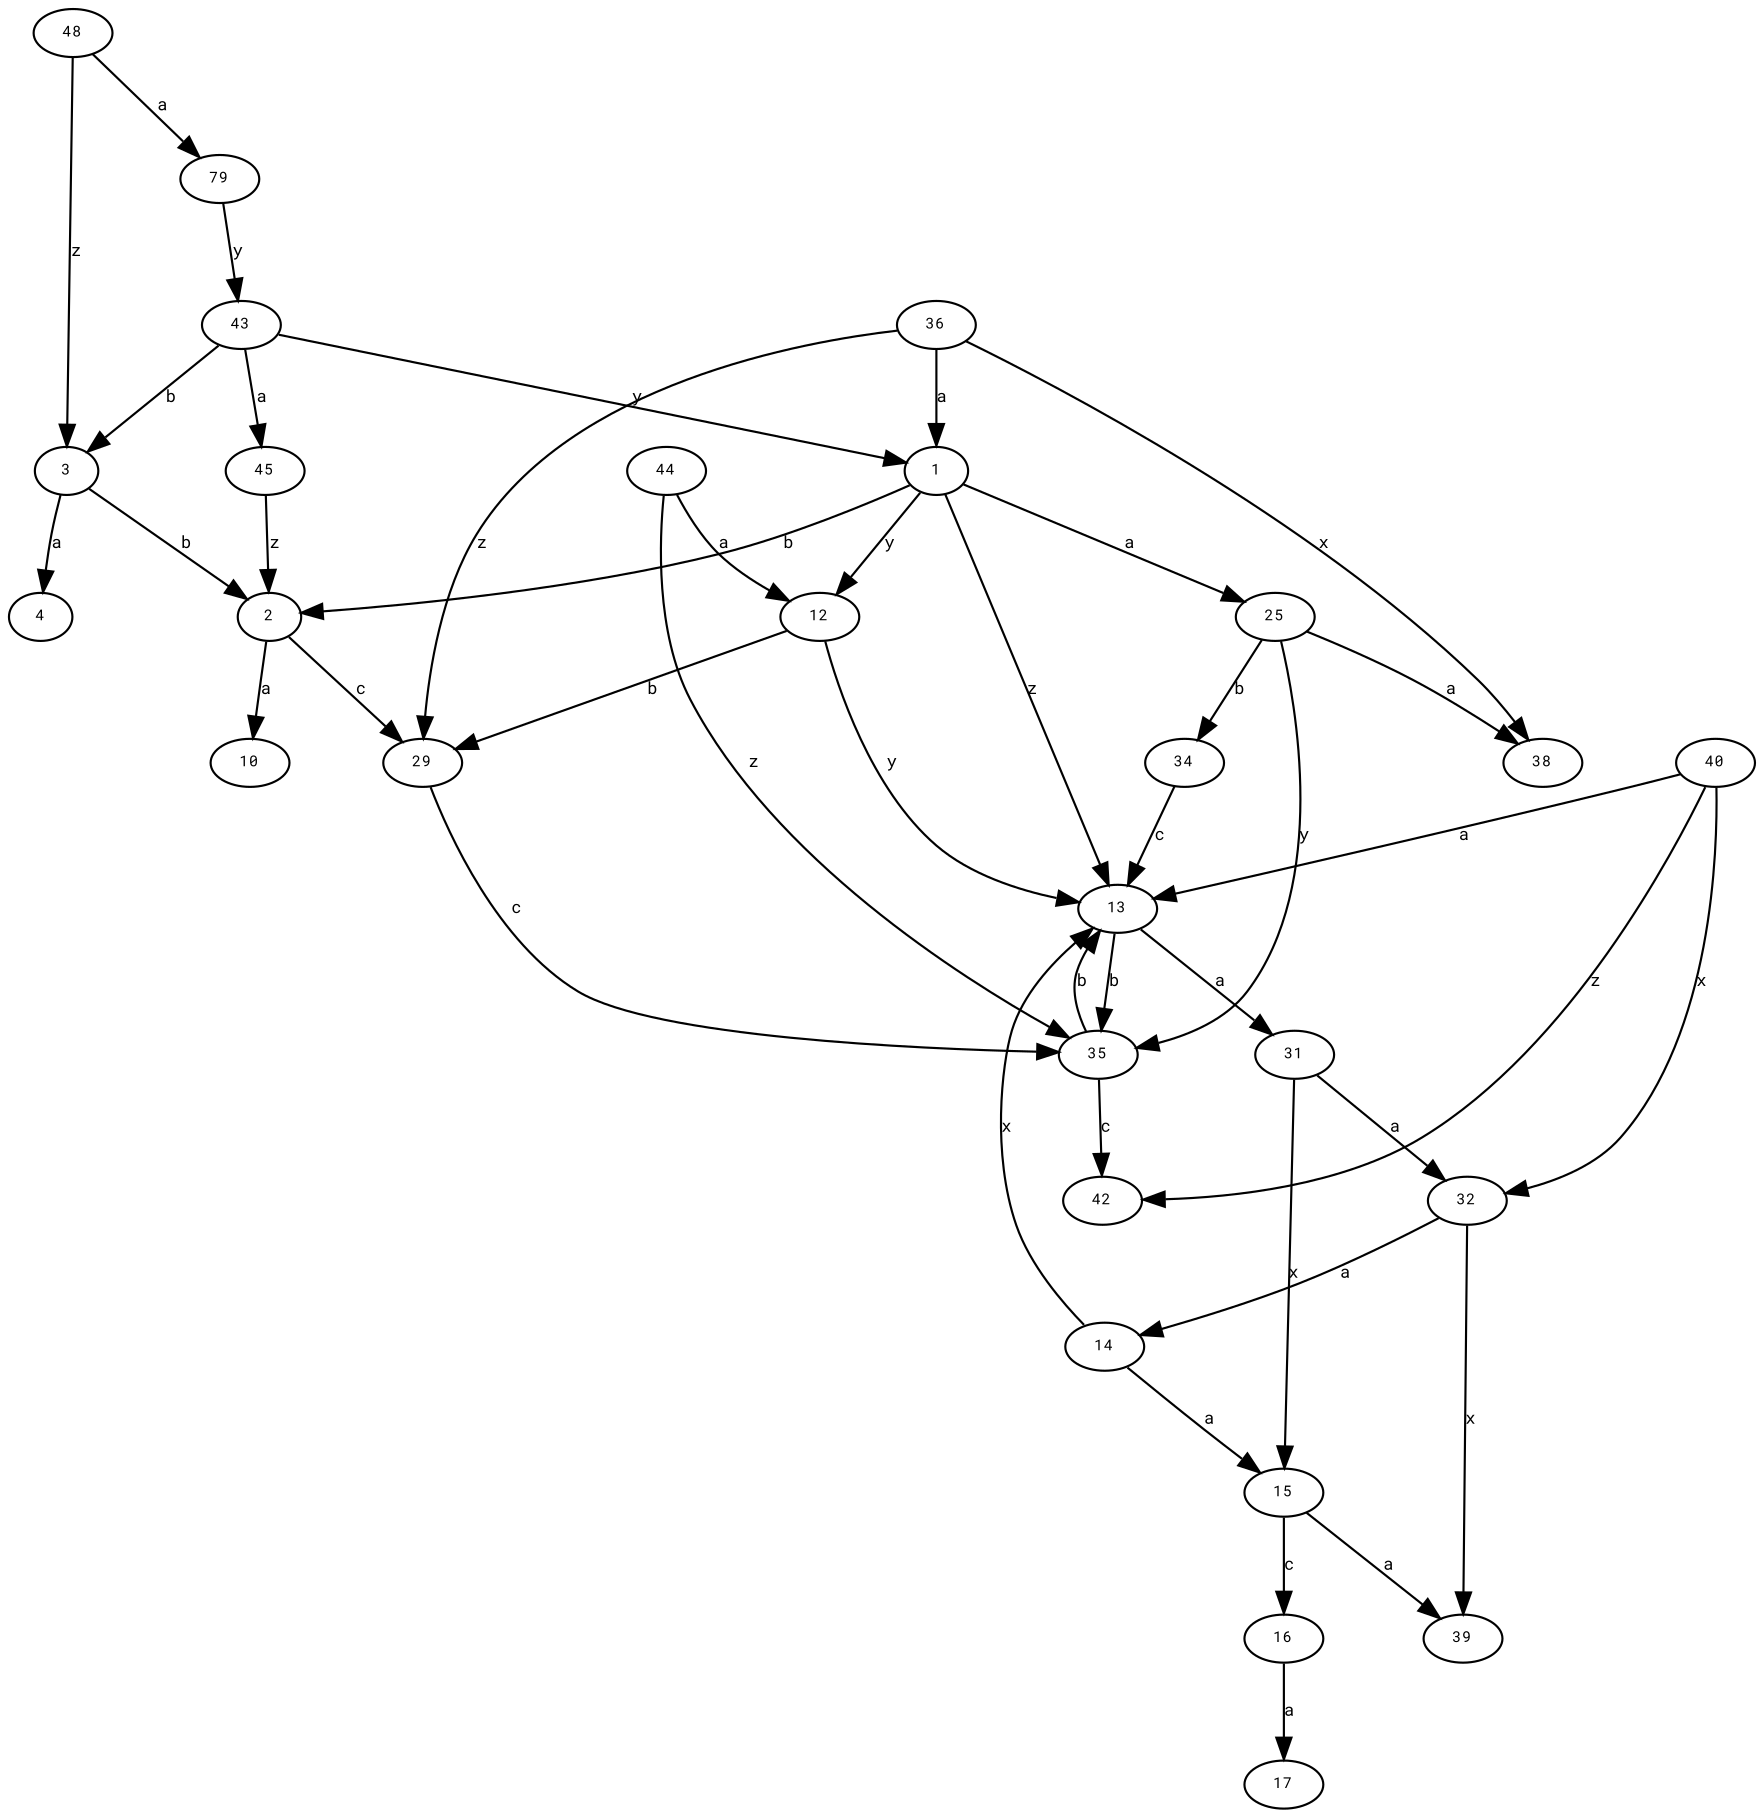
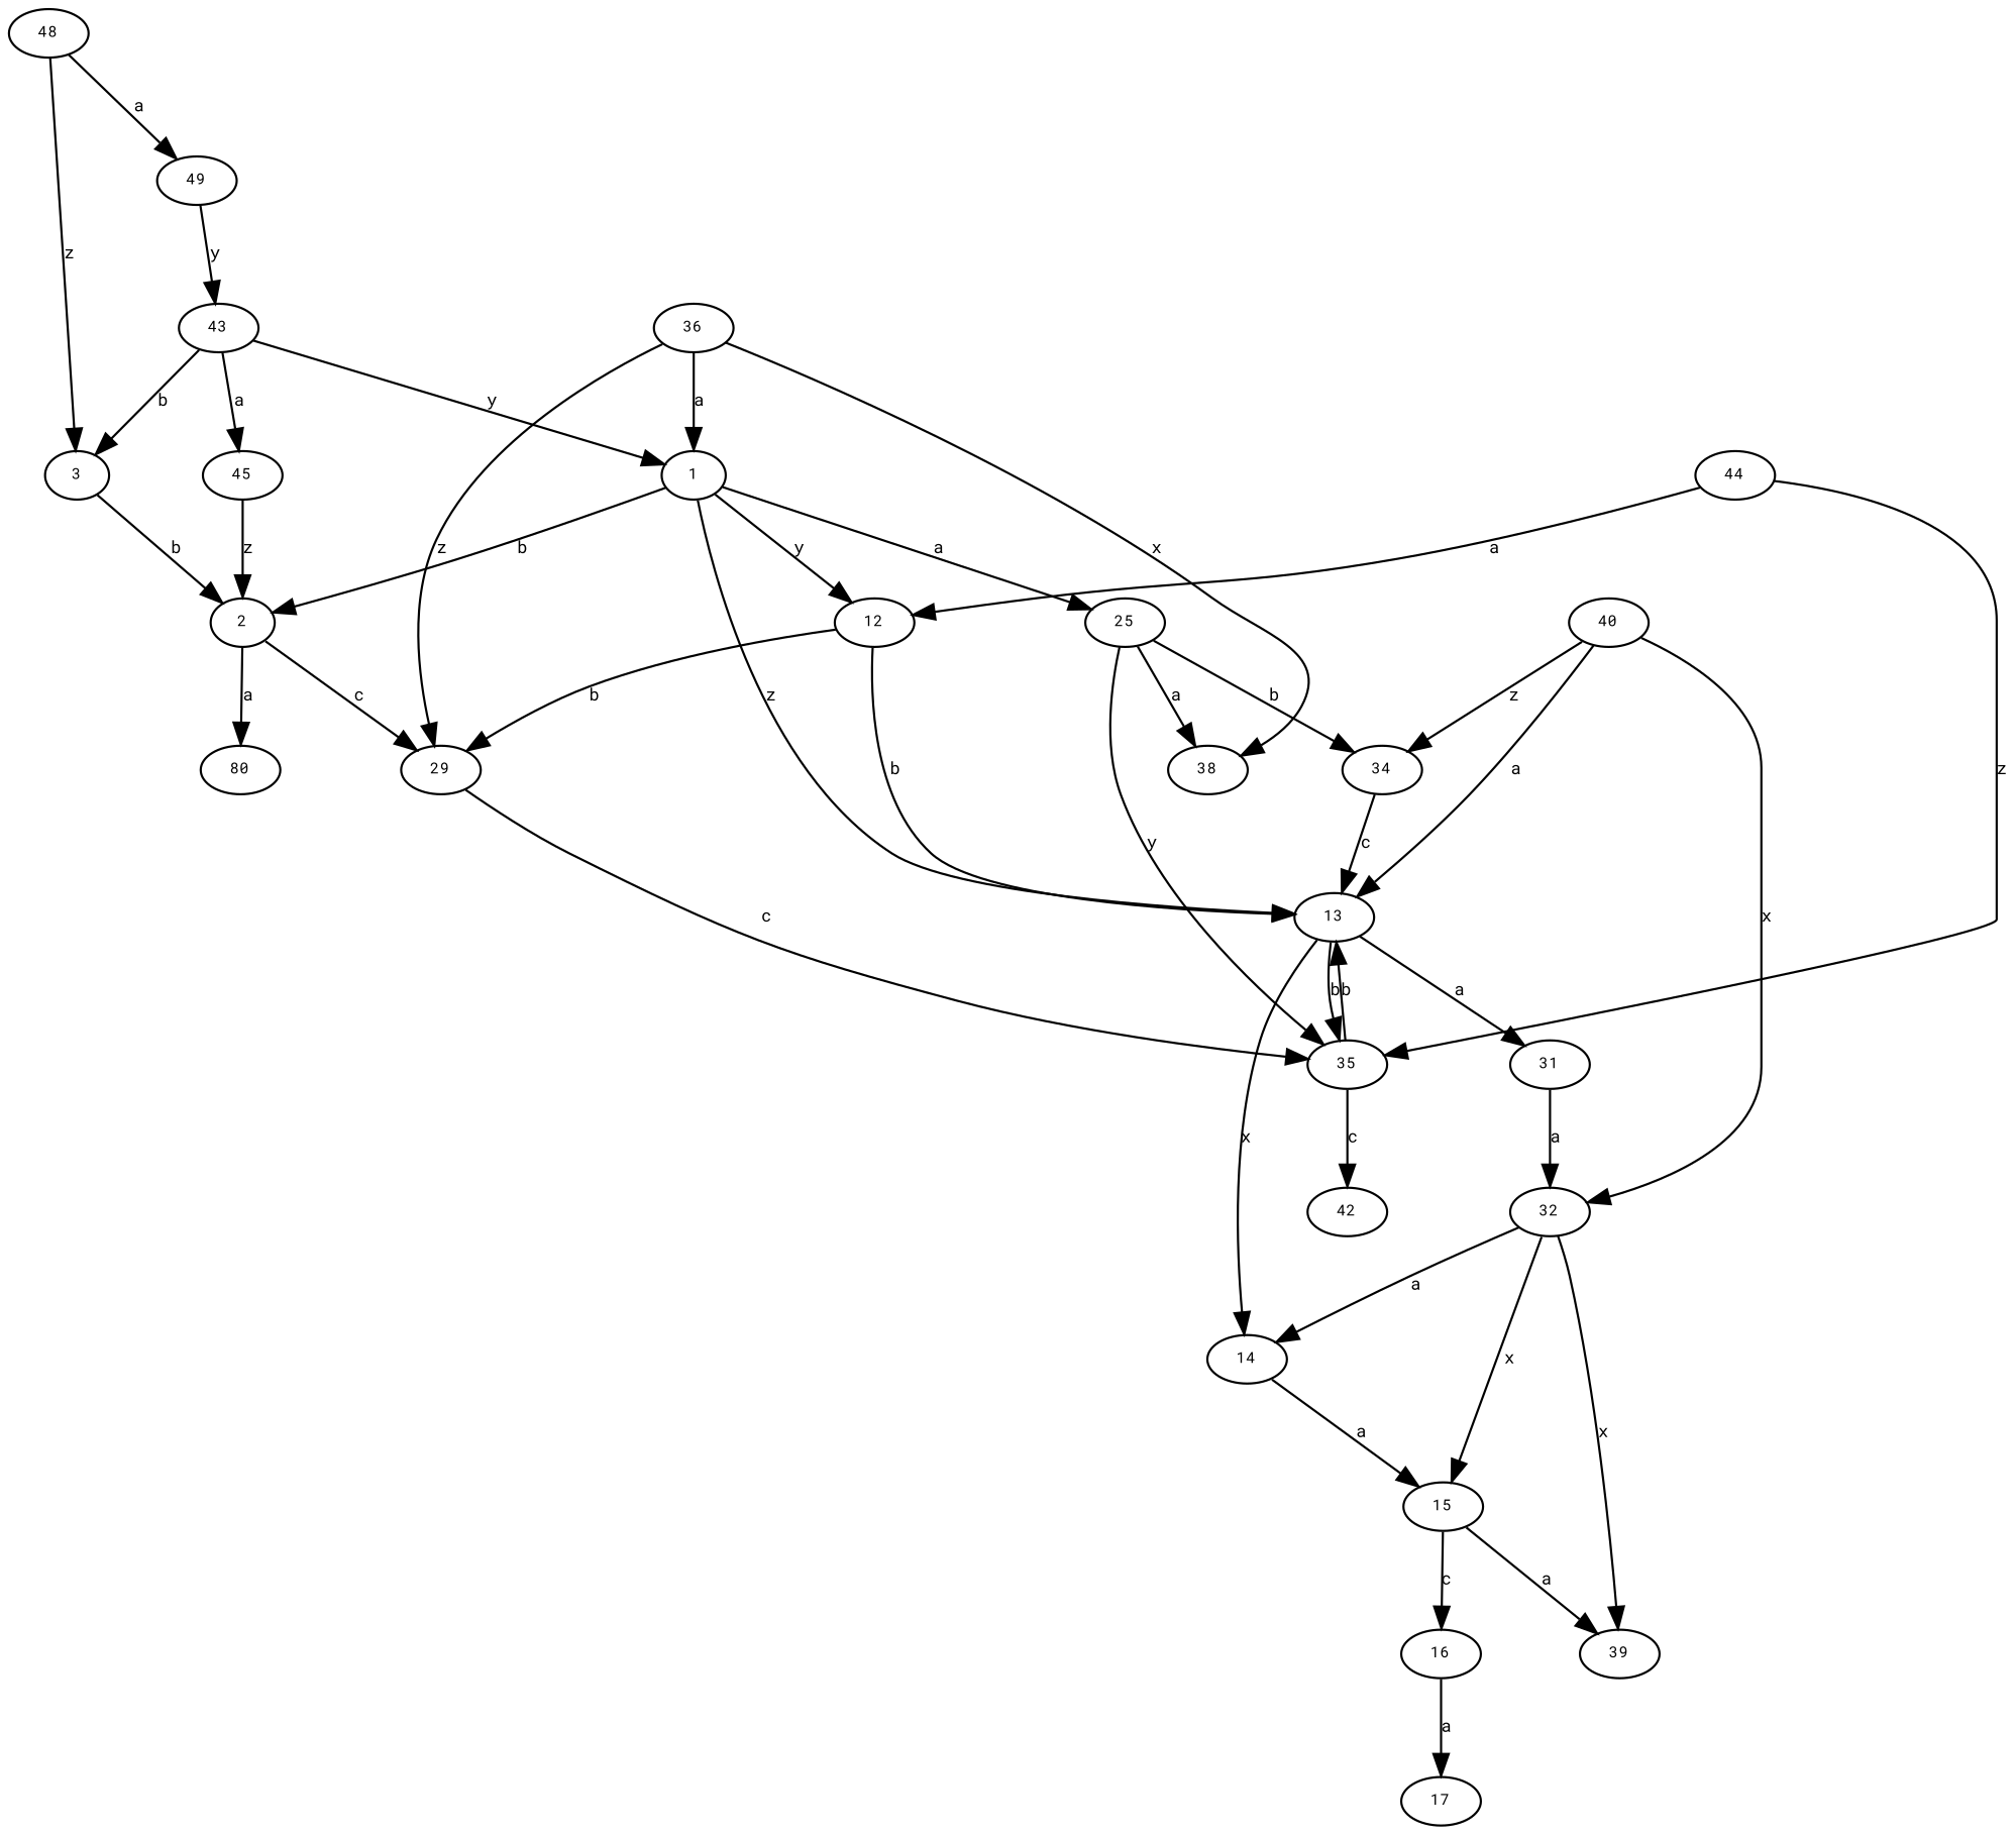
  digraph {
    fontname="Roboto Mono"
    nodesep=0.6
    node [fontname="Roboto Mono" fontsize=7]
    edge [fontname="Roboto Mono" fontsize=8]
    n1 [height=.01 label=1 width=.01]
    n2 [height=.01 label=12 width=.01]
    n3 [height=.01 label=25 width=.01]
    n4 [height=.01 label=2 width=.01]
    n5 [height=.01 label=13 width=.01]
    n6 [height=.01 label=29 width=.01]
    n7 [height=.01 label=35 width=.01]
    n8 [height=.01 label=38 width=.01]
    n9 [height=.01 label=34 width=.01]
-   n10 [height=.01 label=10 width=.01]
+   n10 [height=.01 label=80 width=.01]
    n11 [height=.01 label=31 width=.01]
    n12 [height=.01 label=14 width=.01]
    n13 [height=.01 label=42 width=.01]
    n14 [height=.01 label=15 width=.01]
    n15 [height=.01 label=32 width=.01]
    n16 [height=.01 label=3 width=.01]
-   n17 [height=.01 label=4 width=.01]
    n18 [height=.01 label=39 width=.01]
    n19 [height=.01 label=16 width=.01]
    n20 [height=.01 label=17 width=.01]
    n21 [height=.01 label=36 width=.01]
    n22 [height=.01 label=40 width=.01]
    n23 [height=.01 label=43 width=.01]
    n24 [height=.01 label=45 width=.01]
    n25 [height=.01 label=44 width=.01]
    n26 [height=.01 label=48 width=.01]
-   n27 [height=.01 label=79 width=.01]
+   n27 [height=.01 label=49 width=.01]
    n1 -> n2 [label=y]
    n1 -> n3 [label=a]
    n1 -> n4 [label=b]
    n1 -> n5 [label=z]
-   n2 -> n5 [label=y]
+   n2 -> n5 [label=b]
    n2 -> n6 [label=b]
    n3 -> n7 [label=y]
    n3 -> n8 [label=a]
    n3 -> n9 [label=b]
    n4 -> n6 [label=c]
    n4 -> n10 [label=a]
    n5 -> n7 [label=b]
    n5 -> n11 [label=a]
-   n12 -> n5 [label=x]
+   n5 -> n12 [label=x]
    n6 -> n7 [label=c]
    n7 -> n5 [label=b]
    n7 -> n13 [label=c]
    n9 -> n5 [label=c]
-   n11 -> n14 [label=x]
+   n15 -> n14 [label=x]
    n11 -> n15 [label=a]
    n12 -> n14 [label=a]
    n14 -> n18 [label=a]
    n14 -> n19 [label=c]
    n15 -> n12 [label=a]
    n15 -> n18 [label=x]
    n16 -> n4 [label=b]
-   n16 -> n17 [label=a]
    n19 -> n20 [label=a]
    n21 -> n1 [label=a]
    n21 -> n6 [label=z]
    n21 -> n8 [label=x]
    n22 -> n5 [label=a]
-   n22 -> n13 [label=z]
+   n22 -> n9 [label=z]
    n22 -> n15 [label=x]
    n23 -> n1 [label=y]
    n23 -> n16 [label=b]
    n23 -> n24 [label=a]
    n24 -> n4 [label=z]
    n25 -> n2 [label=a]
    n25 -> n7 [label=z]
    n26 -> n16 [label=z]
    n26 -> n27 [label=a]
    n27 -> n23 [label=y]
  }
